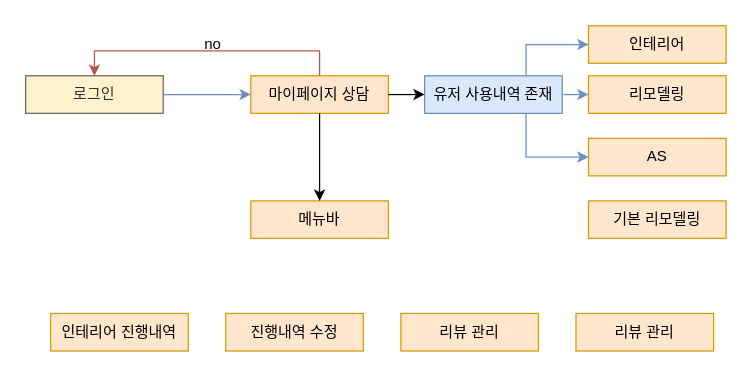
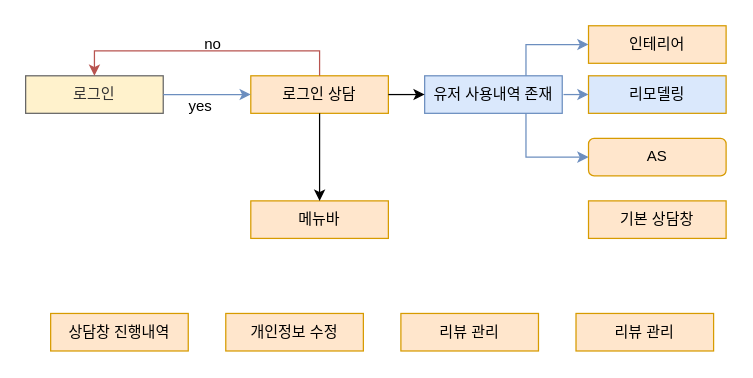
  <mxCell id="0" />
  <mxCell id="1" parent="0" />
- <mxCell id="2" value="마이페이지 상담" style="rounded=0;whiteSpace=wrap;html=1;fillColor=#ffe6cc;strokeColor=#d79b00;" vertex="1" parent="1"><mxGeometry x="200" y="60" width="110" height="30" as="geometry" /></mxCell>
+ <mxCell id="2" value="로그인 상담" style="rounded=0;whiteSpace=wrap;html=1;fillColor=#ffe6cc;strokeColor=#d79b00;" vertex="1" parent="1"><mxGeometry x="200" y="60" width="110" height="30" as="geometry" /></mxCell>
  <mxCell id="3" value="로그인" style="rounded=0;whiteSpace=wrap;html=1;fillColor=#fff2cc;strokeColor=#666666;fontColor=#333333;" vertex="1" parent="1"><mxGeometry x="20" y="60" width="110" height="30" as="geometry" /></mxCell>
  <mxCell id="4" value="" style="endArrow=classic;html=1;rounded=0;exitX=1;exitY=0.5;exitDx=0;exitDy=0;fillColor=#dae8fc;strokeColor=#6c8ebf;" edge="1" parent="1" source="3" target="2"><mxGeometry width="50" height="50" relative="1" as="geometry"><mxPoint x="620" y="370" as="sourcePoint" /><mxPoint x="670" y="320" as="targetPoint" /></mxGeometry></mxCell>
  <mxCell id="5" value="" style="endArrow=classic;html=1;rounded=0;exitX=0.5;exitY=0;exitDx=0;exitDy=0;entryX=0.5;entryY=0;entryDx=0;entryDy=0;fillColor=#f8cecc;strokeColor=#b85450;" edge="1" parent="1" source="2" target="3"><mxGeometry width="50" height="50" relative="1" as="geometry"><mxPoint x="620" y="360" as="sourcePoint" /><mxPoint x="670" y="310" as="targetPoint" /><Array as="points"><mxPoint x="255" y="40" /><mxPoint x="160" y="40" /><mxPoint x="75" y="40" /></Array></mxGeometry></mxCell>
+ <mxCell id="6" value="yes" style="text;html=1;strokeColor=none;fillColor=none;align=center;verticalAlign=middle;whiteSpace=wrap;rounded=0;" vertex="1" parent="1"><mxGeometry x="130" y="70" width="60" height="30" as="geometry" /></mxCell>
  <mxCell id="7" value="no" style="text;html=1;strokeColor=none;fillColor=none;align=center;verticalAlign=middle;whiteSpace=wrap;rounded=0;" vertex="1" parent="1"><mxGeometry x="140" y="20" width="60" height="30" as="geometry" /></mxCell>
  <mxCell id="8" value="인테리어" style="rounded=0;whiteSpace=wrap;html=1;fillColor=#ffe6cc;strokeColor=#d79b00;" vertex="1" parent="1"><mxGeometry x="470" y="20" width="110" height="30" as="geometry" /></mxCell>
- <mxCell id="9" value="리모델링" style="rounded=0;whiteSpace=wrap;html=1;fillColor=#ffe6cc;strokeColor=#d79b00;" vertex="1" parent="1"><mxGeometry x="470" y="60" width="110" height="30" as="geometry" /></mxCell>
- <mxCell id="10" value="AS" style="rounded=0;whiteSpace=wrap;html=1;fillColor=#ffe6cc;strokeColor=#d79b00;" vertex="1" parent="1"><mxGeometry x="470" y="110" width="110" height="30" as="geometry" /></mxCell>
+ <mxCell id="9" value="리모델링" style="rounded=0;whiteSpace=wrap;html=1;fillColor=#dae8fc;strokeColor=#d79b00;" vertex="1" parent="1"><mxGeometry x="470" y="60" width="110" height="30" as="geometry" /></mxCell>
+ <mxCell id="10" value="AS" style="whiteSpace=wrap;html=1;fillColor=#ffe6cc;strokeColor=#d79b00;rounded=1;" vertex="1" parent="1"><mxGeometry x="470" y="110" width="110" height="30" as="geometry" /></mxCell>
  <mxCell id="11" value="유저 사용내역 존재" style="rounded=0;whiteSpace=wrap;html=1;fillColor=#dae8fc;strokeColor=#6c8ebf;" vertex="1" parent="1"><mxGeometry x="339" y="60" width="110" height="30" as="geometry" /></mxCell>
  <mxCell id="12" value="" style="endArrow=classic;html=1;rounded=0;exitX=1;exitY=0.5;exitDx=0;exitDy=0;entryX=0;entryY=0.5;entryDx=0;entryDy=0;" edge="1" parent="1" source="2" target="11"><mxGeometry width="50" height="50" relative="1" as="geometry"><mxPoint x="620" y="360" as="sourcePoint" /><mxPoint x="670" y="310" as="targetPoint" /></mxGeometry></mxCell>
  <mxCell id="13" value="" style="endArrow=classic;html=1;rounded=0;fillColor=#dae8fc;strokeColor=#6c8ebf;entryX=0;entryY=0.5;entryDx=0;entryDy=0;" edge="1" parent="1" target="8"><mxGeometry width="50" height="50" relative="1" as="geometry"><mxPoint x="420" y="60" as="sourcePoint" /><mxPoint x="464" y="30" as="targetPoint" /><Array as="points"><mxPoint x="420" y="35" /></Array></mxGeometry></mxCell>
  <mxCell id="14" value="" style="endArrow=classic;html=1;rounded=0;fillColor=#dae8fc;strokeColor=#6c8ebf;entryX=0;entryY=0.5;entryDx=0;entryDy=0;" edge="1" parent="1" target="10"><mxGeometry width="50" height="50" relative="1" as="geometry"><mxPoint x="420" y="90" as="sourcePoint" /><mxPoint x="460" y="135" as="targetPoint" /><Array as="points"><mxPoint x="420" y="125" /></Array></mxGeometry></mxCell>
  <mxCell id="15" value="" style="endArrow=classic;html=1;rounded=0;fillColor=#dae8fc;strokeColor=#6c8ebf;entryX=0;entryY=0.5;entryDx=0;entryDy=0;" edge="1" parent="1" target="9"><mxGeometry width="50" height="50" relative="1" as="geometry"><mxPoint x="450" y="75" as="sourcePoint" /><mxPoint x="210" y="85" as="targetPoint" /></mxGeometry></mxCell>
- <mxCell id="16" value="기본 리모델링" style="rounded=0;whiteSpace=wrap;html=1;fillColor=#ffe6cc;strokeColor=#d79b00;" vertex="1" parent="1"><mxGeometry x="470" y="160" width="110" height="30" as="geometry" /></mxCell>
+ <mxCell id="16" value="기본 상담창" style="rounded=0;whiteSpace=wrap;html=1;fillColor=#ffe6cc;strokeColor=#d79b00;" vertex="1" parent="1"><mxGeometry x="470" y="160" width="110" height="30" as="geometry" /></mxCell>
  <mxCell id="17" value="메뉴바" style="rounded=0;whiteSpace=wrap;html=1;fillColor=#ffe6cc;strokeColor=#d79b00;" vertex="1" parent="1"><mxGeometry x="200" y="160" width="110" height="30" as="geometry" /></mxCell>
  <mxCell id="18" value="" style="endArrow=classic;html=1;rounded=0;entryX=0.5;entryY=0;entryDx=0;entryDy=0;exitX=0.5;exitY=1;exitDx=0;exitDy=0;" edge="1" parent="1" source="2" target="17"><mxGeometry width="50" height="50" relative="1" as="geometry"><mxPoint x="70" y="210" as="sourcePoint" /><mxPoint x="120" y="160" as="targetPoint" /></mxGeometry></mxCell>
- <mxCell id="19" value="인테리어 진행내역" style="rounded=0;whiteSpace=wrap;html=1;fillColor=#ffe6cc;strokeColor=#d79b00;" vertex="1" parent="1"><mxGeometry x="40" y="250" width="110" height="30" as="geometry" /></mxCell>
- <mxCell id="20" value="진행내역 수정" style="rounded=0;whiteSpace=wrap;html=1;fillColor=#ffe6cc;strokeColor=#d79b00;" vertex="1" parent="1"><mxGeometry x="180" y="250" width="110" height="30" as="geometry" /></mxCell>
+ <mxCell id="19" value="상담창 진행내역" style="rounded=0;whiteSpace=wrap;html=1;fillColor=#ffe6cc;strokeColor=#d79b00;" vertex="1" parent="1"><mxGeometry x="40" y="250" width="110" height="30" as="geometry" /></mxCell>
+ <mxCell id="20" value="개인정보 수정" style="rounded=0;whiteSpace=wrap;html=1;fillColor=#ffe6cc;strokeColor=#d79b00;" vertex="1" parent="1"><mxGeometry x="180" y="250" width="110" height="30" as="geometry" /></mxCell>
  <mxCell id="21" value="리뷰 관리" style="rounded=0;whiteSpace=wrap;html=1;fillColor=#ffe6cc;strokeColor=#d79b00;" vertex="1" parent="1"><mxGeometry x="320" y="250" width="110" height="30" as="geometry" /></mxCell>
  <mxCell id="22" value="리뷰 관리" style="rounded=0;whiteSpace=wrap;html=1;fillColor=#ffe6cc;strokeColor=#d79b00;" vertex="1" parent="1"><mxGeometry x="460" y="250" width="110" height="30" as="geometry" /></mxCell>
